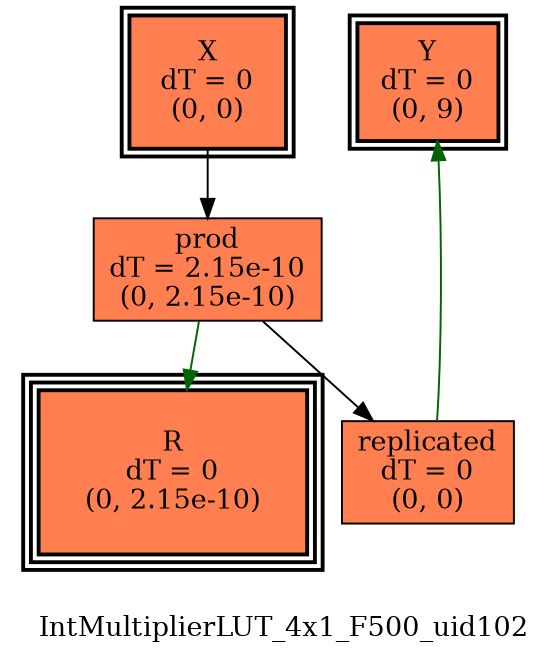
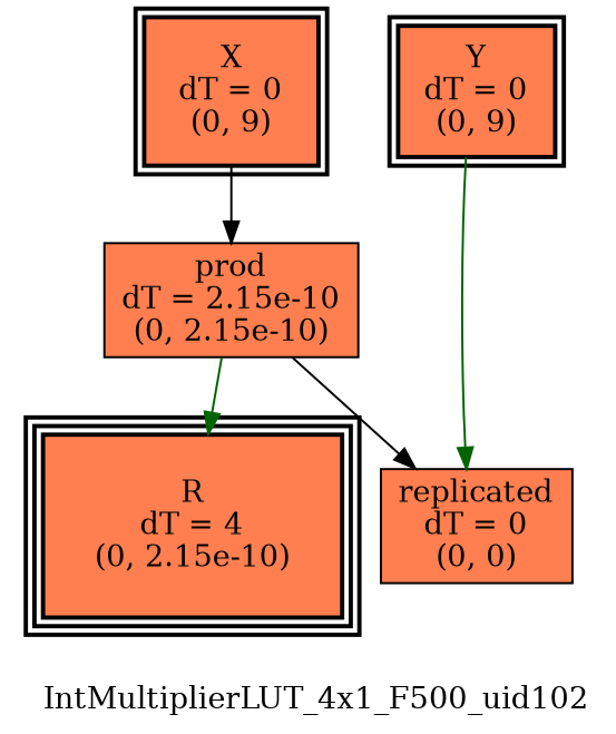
  digraph {
    label=IntMultiplierLUT_4x1_F500_uid102
    labeljust=right
    labelloc=bottom
    nodesep=0.25
    ranksep=0.5
    node [color=black fillcolor=coral peripheries=2 shape=box style="bold, filled"]
    edge [arrowhead=normal arrowsize=1.0 arrowtail=normal color=black dir=forward]
-   n1 [label="X\ndT = 0\n(0, 0)"]
+   n1 [label="X\ndT = 0\n(0, 9)"]
    n2 [label="Y\ndT = 0\n(0, 9)"]
-   n3 [label="R\ndT = 0\n(0, 2.15e-10)" peripheries=3]
+   n3 [label="R\ndT = 4\n(0, 2.15e-10)" peripheries=3]
    n4 [label="prod\ndT = 2.15e-10\n(0, 2.15e-10)" peripheries=1 style=filled]
    n5 [label="replicated\ndT = 0\n(0, 0)" peripheries=1 style=filled]
    subgraph sub_1 {
      rank=same
      n1
      n2
    }
    subgraph sub_2 {
      rank=same
      n3
    }
    n1 -> n4
-   n5 -> n2 [color=darkgreen]
+   n2 -> n5 [color=darkgreen]
    n4 -> n3 [color=darkgreen]
    n4 -> n5
  }
